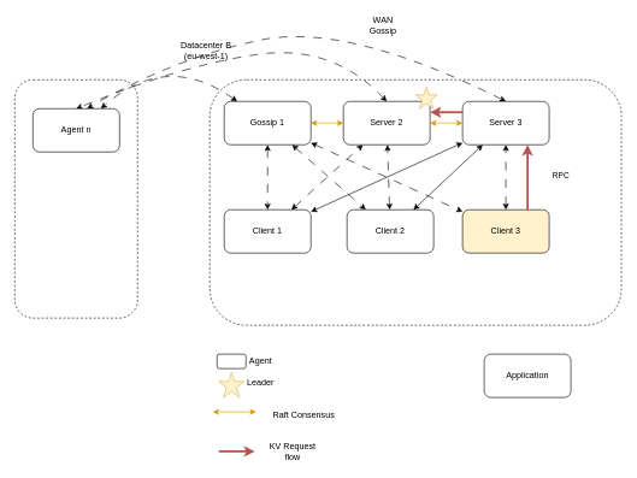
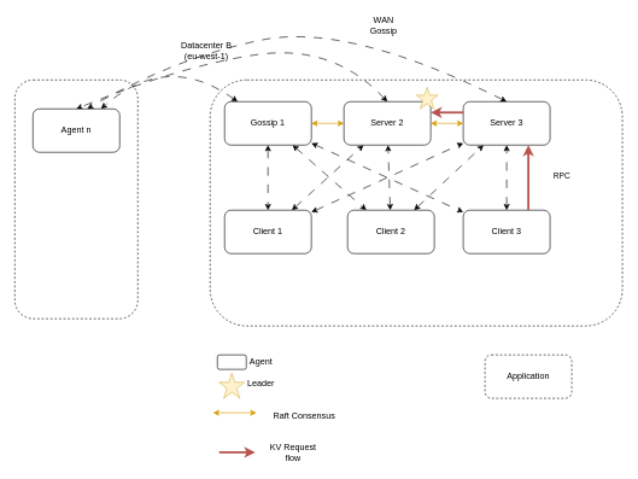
  <mxCell id="0" />
  <mxCell id="1" parent="0" />
  <mxCell id="2" value="" style="rounded=1;whiteSpace=wrap;html=1;dashed=1;" vertex="1" parent="1"><mxGeometry x="20" y="110" width="170" height="330" as="geometry" /></mxCell>
  <mxCell id="3" value="" style="rounded=1;whiteSpace=wrap;html=1;dashed=1;" vertex="1" parent="1"><mxGeometry x="290" y="110" width="570" height="340" as="geometry" /></mxCell>
  <mxCell id="4" value="Datacenter B&lt;br&gt;(eu-west-1)" style="text;html=1;strokeColor=none;fillColor=none;align=center;verticalAlign=middle;whiteSpace=wrap;rounded=0;" vertex="1" parent="1"><mxGeometry x="220" y="55" width="130" height="30" as="geometry" /></mxCell>
  <mxCell id="5" style="edgeStyle=none;html=1;startArrow=classic;startFill=1;dashed=1;dashPattern=12 12;" edge="1" parent="1" source="12" target="16"><mxGeometry relative="1" as="geometry" /></mxCell>
  <mxCell id="6" style="edgeStyle=none;html=1;dashed=1;dashPattern=12 12;startArrow=classic;startFill=1;" edge="1" parent="1" source="12" target="20"><mxGeometry relative="1" as="geometry" /></mxCell>
  <mxCell id="7" style="edgeStyle=none;html=1;dashed=1;dashPattern=12 12;startArrow=classic;startFill=1;" edge="1" parent="1" source="12" target="23"><mxGeometry relative="1" as="geometry" /></mxCell>
  <mxCell id="8" style="edgeStyle=none;html=1;dashed=1;dashPattern=12 12;startArrow=classic;startFill=1;curved=1;" edge="1" parent="1" source="12" target="13"><mxGeometry relative="1" as="geometry"><Array as="points"><mxPoint x="230" y="70" /></Array></mxGeometry></mxCell>
  <mxCell id="9" style="edgeStyle=none;html=1;dashed=1;dashPattern=12 12;startArrow=classic;startFill=1;curved=1;exitX=0.5;exitY=0;exitDx=0;exitDy=0;" edge="1" parent="1" source="21"><mxGeometry relative="1" as="geometry"><mxPoint x="338" y="150" as="sourcePoint" /><mxPoint x="120" y="150" as="targetPoint" /><Array as="points"><mxPoint x="480" y="30" /><mxPoint x="240" y="80" /></Array></mxGeometry></mxCell>
  <mxCell id="10" style="edgeStyle=none;html=1;dashed=1;dashPattern=12 12;startArrow=classic;startFill=1;curved=1;exitX=0.5;exitY=0;exitDx=0;exitDy=0;entryX=0.5;entryY=0;entryDx=0;entryDy=0;" edge="1" parent="1" source="29" target="13"><mxGeometry relative="1" as="geometry"><mxPoint x="348" y="160" as="sourcePoint" /><mxPoint x="159.091" y="170" as="targetPoint" /><Array as="points"><mxPoint x="460" y="60" /><mxPoint x="250" y="90" /></Array></mxGeometry></mxCell>
  <mxCell id="11" style="edgeStyle=orthogonalEdgeStyle;curved=1;html=1;startArrow=classic;startFill=1;fillColor=#ffe6cc;strokeColor=#d79b00;" edge="1" parent="1" source="12" target="29"><mxGeometry relative="1" as="geometry" /></mxCell>
  <mxCell id="12" value="Gossip 1" style="rounded=1;whiteSpace=wrap;html=1;" vertex="1" parent="1"><mxGeometry x="310" y="140" width="120" height="60" as="geometry" /></mxCell>
  <mxCell id="13" value="Agent n" style="rounded=1;whiteSpace=wrap;html=1;" vertex="1" parent="1"><mxGeometry x="45" y="150" width="120" height="60" as="geometry" /></mxCell>
  <mxCell id="14" style="edgeStyle=none;html=1;dashed=1;dashPattern=12 12;startArrow=classic;startFill=1;" edge="1" parent="1" source="16" target="29"><mxGeometry relative="1" as="geometry" /></mxCell>
- <mxCell id="15" style="edgeStyle=none;html=1;dashed=0;dashPattern=12 12;startArrow=classic;startFill=1;" edge="1" parent="1" source="16" target="21"><mxGeometry relative="1" as="geometry" /></mxCell>
+ <mxCell id="15" style="edgeStyle=none;html=1;dashed=1;dashPattern=12 12;startArrow=classic;startFill=1;" edge="1" parent="1" source="16" target="21"><mxGeometry relative="1" as="geometry" /></mxCell>
  <mxCell id="16" value="Client 1" style="rounded=1;whiteSpace=wrap;html=1;" vertex="1" parent="1"><mxGeometry x="310" y="290" width="120" height="60" as="geometry" /></mxCell>
  <mxCell id="17" value="" style="rounded=1;whiteSpace=wrap;html=1;" vertex="1" parent="1"><mxGeometry x="300" y="490" width="40" height="20" as="geometry" /></mxCell>
  <mxCell id="18" style="edgeStyle=none;html=1;dashed=1;dashPattern=12 12;startArrow=classic;startFill=1;" edge="1" parent="1" source="20" target="29"><mxGeometry relative="1" as="geometry" /></mxCell>
- <mxCell id="19" style="edgeStyle=none;html=1;dashed=0;dashPattern=12 12;startArrow=classic;startFill=1;" edge="1" parent="1" source="20" target="21"><mxGeometry relative="1" as="geometry" /></mxCell>
+ <mxCell id="19" style="edgeStyle=none;html=1;dashed=1;dashPattern=12 12;startArrow=classic;startFill=1;" edge="1" parent="1" source="20" target="21"><mxGeometry relative="1" as="geometry" /></mxCell>
  <mxCell id="20" value="Client 2" style="rounded=1;whiteSpace=wrap;html=1;" vertex="1" parent="1"><mxGeometry x="480" y="290" width="120" height="60" as="geometry" /></mxCell>
  <mxCell id="21" value="Server 3" style="rounded=1;whiteSpace=wrap;html=1;" vertex="1" parent="1"><mxGeometry x="640" y="140" width="120" height="60" as="geometry" /></mxCell>
  <mxCell id="22" style="edgeStyle=none;html=1;dashed=1;dashPattern=12 12;startArrow=classic;startFill=1;" edge="1" parent="1" source="23" target="21"><mxGeometry relative="1" as="geometry" /></mxCell>
- <mxCell id="23" value="Client 3" style="rounded=1;whiteSpace=wrap;html=1;fillColor=#fff2cc;" vertex="1" parent="1"><mxGeometry x="640" y="290" width="120" height="60" as="geometry" /></mxCell>
+ <mxCell id="23" value="Client 3" style="rounded=1;whiteSpace=wrap;html=1;" vertex="1" parent="1"><mxGeometry x="640" y="290" width="120" height="60" as="geometry" /></mxCell>
  <mxCell id="24" value="" style="verticalLabelPosition=bottom;verticalAlign=top;html=1;shape=mxgraph.basic.star;fillColor=#fff2cc;strokeColor=#d6b656;" vertex="1" parent="1"><mxGeometry x="302.5" y="515" width="35" height="35" as="geometry" /></mxCell>
  <mxCell id="25" value="Agent" style="text;html=1;align=center;verticalAlign=middle;resizable=0;points=[];autosize=1;strokeColor=none;fillColor=none;" vertex="1" parent="1"><mxGeometry x="335" y="485" width="50" height="30" as="geometry" /></mxCell>
  <mxCell id="26" value="Leader" style="text;html=1;align=center;verticalAlign=middle;resizable=0;points=[];autosize=1;strokeColor=none;fillColor=none;" vertex="1" parent="1"><mxGeometry x="330" y="515" width="60" height="30" as="geometry" /></mxCell>
  <mxCell id="27" value="WAN Gossip" style="text;html=1;strokeColor=none;fillColor=none;align=center;verticalAlign=middle;whiteSpace=wrap;rounded=0;dashed=1;" vertex="1" parent="1"><mxGeometry x="500" y="20" width="60" height="30" as="geometry" /></mxCell>
  <mxCell id="28" value="" style="group" vertex="1" connectable="0" parent="1"><mxGeometry x="475" y="120" width="130" height="80" as="geometry" /></mxCell>
  <mxCell id="29" value="Server 2" style="rounded=1;whiteSpace=wrap;html=1;" vertex="1" parent="28"><mxGeometry y="20" width="120" height="60" as="geometry" /></mxCell>
  <mxCell id="30" value="" style="verticalLabelPosition=bottom;verticalAlign=top;html=1;shape=mxgraph.basic.star;fillColor=#fff2cc;strokeColor=#d6b656;" vertex="1" parent="28"><mxGeometry x="100" width="30" height="30" as="geometry" /></mxCell>
  <mxCell id="31" style="edgeStyle=orthogonalEdgeStyle;curved=1;html=1;startArrow=classic;startFill=1;fillColor=#ffe6cc;strokeColor=#d79b00;" edge="1" parent="1" source="29" target="21"><mxGeometry relative="1" as="geometry" /></mxCell>
  <mxCell id="32" value="" style="endArrow=classic;startArrow=classic;html=1;curved=1;fillColor=#ffe6cc;strokeColor=#d79b00;" edge="1" parent="1"><mxGeometry width="50" height="50" relative="1" as="geometry"><mxPoint x="294" y="570" as="sourcePoint" /><mxPoint x="354" y="570" as="targetPoint" /></mxGeometry></mxCell>
  <mxCell id="33" value="Raft Consensus" style="text;html=1;align=center;verticalAlign=middle;resizable=0;points=[];autosize=1;strokeColor=none;fillColor=none;" vertex="1" parent="1"><mxGeometry x="365" y="560" width="110" height="30" as="geometry" /></mxCell>
  <mxCell id="34" value="" style="endArrow=classic;html=1;curved=1;fillColor=#f8cecc;strokeColor=#b85450;strokeWidth=3;" edge="1" parent="1"><mxGeometry width="50" height="50" relative="1" as="geometry"><mxPoint x="302.5" y="624.63" as="sourcePoint" /><mxPoint x="352.5" y="624.63" as="targetPoint" /></mxGeometry></mxCell>
  <mxCell id="35" value="KV Request flow" style="text;html=1;strokeColor=none;fillColor=none;align=center;verticalAlign=middle;whiteSpace=wrap;rounded=0;dashed=1;" vertex="1" parent="1"><mxGeometry x="360" y="610" width="90" height="30" as="geometry" /></mxCell>
  <mxCell id="36" style="html=1;startArrow=none;startFill=0;rounded=1;fillColor=#f8cecc;strokeColor=#b85450;exitX=0.75;exitY=0;exitDx=0;exitDy=0;entryX=0.75;entryY=1;entryDx=0;entryDy=0;strokeWidth=3;" edge="1" parent="1" source="23" target="21"><mxGeometry relative="1" as="geometry"><mxPoint x="718.5" y="500" as="sourcePoint" /><mxPoint x="711.5" y="360" as="targetPoint" /></mxGeometry></mxCell>
  <mxCell id="37" value="RPC" style="edgeLabel;html=1;align=center;verticalAlign=middle;resizable=0;points=[];" vertex="1" connectable="0" parent="36"><mxGeometry x="0.085" y="-1" relative="1" as="geometry"><mxPoint x="44" as="offset" /></mxGeometry></mxCell>
  <mxCell id="38" style="html=1;startArrow=none;startFill=0;rounded=1;fillColor=#f8cecc;strokeColor=#b85450;exitX=0;exitY=0.25;exitDx=0;exitDy=0;entryX=1;entryY=0.25;entryDx=0;entryDy=0;strokeWidth=3;" edge="1" parent="1" source="21" target="29"><mxGeometry relative="1" as="geometry"><mxPoint x="740" y="300" as="sourcePoint" /><mxPoint x="730" y="210" as="targetPoint" /></mxGeometry></mxCell>
- <mxCell id="39" value="Application" style="rounded=1;whiteSpace=wrap;html=1;" vertex="1" parent="1"><mxGeometry x="670" y="490" width="120" height="60" as="geometry" /></mxCell>
+ <mxCell id="39" value="Application" style="rounded=1;whiteSpace=wrap;html=1;dashed=1;" vertex="1" parent="1"><mxGeometry x="670" y="490" width="120" height="60" as="geometry" /></mxCell>
